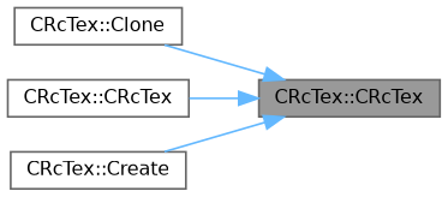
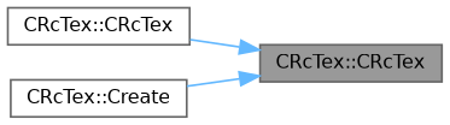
  digraph {
    rankdir=RL
    node [color=grey40 fillcolor=white fontname=Helvetica fontsize=10 shape=box style=filled]
    edge [color=steelblue1 dir=back fontname=Helvetica fontsize=10 labelfontname=Helvetica labelfontsize=10 style=solid]
    n1 [color=gray40 fillcolor=grey60 fontcolor=black height=0.2 label="CRcTex::CRcTex" width=0.4]
-   n2 [height=0.2 label="CRcTex::Clone" width=0.4]
    n3 [height=0.2 label="CRcTex::CRcTex" width=0.4]
    n4 [height=0.2 label="CRcTex::Create" width=0.4]
-   n1 -> n2
    n1 -> n3
    n1 -> n4
  }
